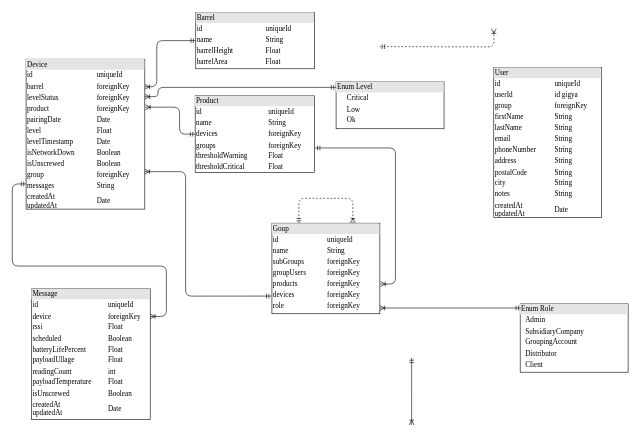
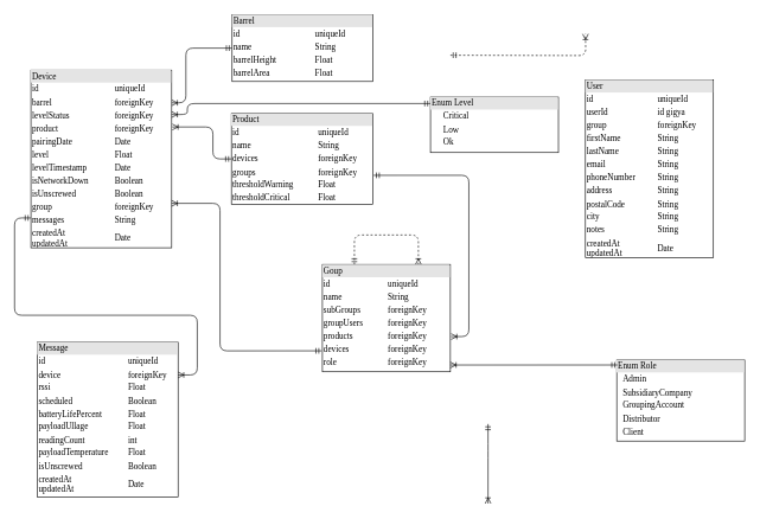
  <mxCell id="0" />
  <mxCell id="1" parent="0" />
  <mxCell id="2" style="edgeStyle=orthogonalEdgeStyle;html=1;dashed=1;labelBackgroundColor=none;startArrow=ERmandOne;endArrow=ERoneToMany;fontFamily=Verdana;fontSize=12;align=left;entryX=0.75;entryY=0;entryDx=0;entryDy=0;exitX=0.25;exitY=0;exitDx=0;exitDy=0;" parent="1" source="6" target="6" edge="1"><mxGeometry relative="1" as="geometry"><Array as="points"><mxPoint x="498" y="330" /><mxPoint x="588" y="330" /></Array><mxPoint x="583" y="142" as="sourcePoint" /></mxGeometry></mxCell>
  <mxCell id="3" style="edgeStyle=orthogonalEdgeStyle;html=1;dashed=1;labelBackgroundColor=none;startArrow=ERmandOne;endArrow=ERoneToMany;fontFamily=Verdana;fontSize=12;align=left;" parent="1" edge="1"><mxGeometry relative="1" as="geometry"><mxPoint x="633" y="77" as="sourcePoint" /><mxPoint x="823" y="47" as="targetPoint" /></mxGeometry></mxCell>
  <mxCell id="4" style="edgeStyle=orthogonalEdgeStyle;html=1;labelBackgroundColor=none;startArrow=ERmandOne;endArrow=ERoneToMany;fontFamily=Verdana;fontSize=12;align=left;exitX=0;exitY=0.5;exitDx=0;exitDy=0;entryX=1;entryY=0.184;entryDx=0;entryDy=0;entryPerimeter=0;" parent="1" source="8" target="10" edge="1"><mxGeometry relative="1" as="geometry"><mxPoint x="776" y="397" as="sourcePoint" /><mxPoint x="252" y="122" as="targetPoint" /><Array as="points"><mxPoint x="261" y="67" /><mxPoint x="261" y="144" /></Array></mxGeometry></mxCell>
  <mxCell id="5" value="&lt;div style=&quot;box-sizing: border-box ; width: 100% ; background: #e4e4e4 ; padding: 2px&quot;&gt;Enum Role&lt;/div&gt;&lt;table style=&quot;width: 100% ; font-size: 1em&quot; cellpadding=&quot;2&quot; cellspacing=&quot;0&quot;&gt;&lt;tbody&gt;&lt;tr&gt;&lt;td&gt;&lt;/td&gt;&lt;td&gt;Admin&lt;/td&gt;&lt;/tr&gt;&lt;tr&gt;&lt;td&gt;&lt;br&gt;&lt;/td&gt;&lt;td&gt;SubsidiaryCompany&lt;br&gt;&lt;/td&gt;&lt;/tr&gt;&lt;tr&gt;&lt;td&gt;&lt;/td&gt;&lt;td&gt;GroupingAccount&lt;br&gt;&lt;/td&gt;&lt;/tr&gt;&lt;tr&gt;&lt;td&gt;&lt;/td&gt;&lt;td&gt;Distributor&lt;br&gt;&lt;/td&gt;&lt;/tr&gt;&lt;tr&gt;&lt;td&gt;&lt;br&gt;&lt;/td&gt;&lt;td&gt;Client&lt;br&gt;&lt;/td&gt;&lt;/tr&gt;&lt;tr&gt;&lt;td&gt;&lt;/td&gt;&lt;td&gt;&lt;br&gt;&lt;/td&gt;&lt;/tr&gt;&lt;tr&gt;&lt;td&gt;&lt;br&gt;&lt;/td&gt;&lt;td&gt;&lt;br&gt;&lt;/td&gt;&lt;/tr&gt;&lt;tr&gt;&lt;td&gt;&lt;br&gt;&lt;/td&gt;&lt;td&gt;&lt;br&gt;&lt;/td&gt;&lt;/tr&gt;&lt;tr&gt;&lt;td&gt;&lt;br&gt;&lt;/td&gt;&lt;td&gt;&lt;br&gt;&lt;/td&gt;&lt;/tr&gt;&lt;tr&gt;&lt;td&gt;&lt;br&gt;&lt;/td&gt;&lt;td&gt;&lt;br&gt;&lt;/td&gt;&lt;/tr&gt;&lt;/tbody&gt;&lt;/table&gt;" style="verticalAlign=top;align=left;overflow=fill;html=1;rounded=0;shadow=0;comic=0;labelBackgroundColor=none;strokeWidth=1;fontFamily=Verdana;fontSize=12" parent="1" vertex="1"><mxGeometry x="867" y="506" width="180" height="114" as="geometry" /></mxCell>
  <mxCell id="6" value="&lt;div style=&quot;box-sizing: border-box ; width: 100% ; background: #e4e4e4 ; padding: 2px&quot;&gt;Goup&lt;/div&gt;&lt;table style=&quot;width: 100% ; font-size: 1em&quot; cellpadding=&quot;2&quot; cellspacing=&quot;0&quot;&gt;&lt;tbody&gt;&lt;tr&gt;&lt;td&gt;id&lt;/td&gt;&lt;td&gt;uniqueId&lt;/td&gt;&lt;/tr&gt;&lt;tr&gt;&lt;td&gt;name&lt;br&gt;&lt;/td&gt;&lt;td&gt;String&lt;br&gt;&lt;/td&gt;&lt;/tr&gt;&lt;tr&gt;&lt;td&gt;subGroups&lt;br&gt;&lt;/td&gt;&lt;td&gt;foreignKey&lt;/td&gt;&lt;/tr&gt;&lt;tr&gt;&lt;td&gt;groupUsers&lt;br&gt;&lt;/td&gt;&lt;td&gt;foreignKey&lt;br&gt;&lt;/td&gt;&lt;/tr&gt;&lt;tr&gt;&lt;td&gt;products&lt;br&gt;&lt;/td&gt;&lt;td&gt;foreignKey&lt;br&gt;&lt;/td&gt;&lt;/tr&gt;&lt;tr&gt;&lt;td&gt;devices&lt;br&gt;&lt;/td&gt;&lt;td&gt;foreignKey&lt;br&gt;&lt;/td&gt;&lt;/tr&gt;&lt;tr&gt;&lt;td&gt;role&lt;br&gt;&lt;/td&gt;&lt;td&gt;foreignKey&lt;br&gt;&lt;/td&gt;&lt;/tr&gt;&lt;tr&gt;&lt;td&gt;&lt;/td&gt;&lt;td&gt;&lt;/td&gt;&lt;/tr&gt;&lt;/tbody&gt;&lt;/table&gt;" style="verticalAlign=top;align=left;overflow=fill;html=1;rounded=0;shadow=0;comic=0;labelBackgroundColor=none;strokeWidth=1;fontFamily=Verdana;fontSize=12" parent="1" vertex="1"><mxGeometry x="453" y="371.5" width="180" height="151" as="geometry" /></mxCell>
  <mxCell id="7" value="&lt;div style=&quot;box-sizing: border-box ; width: 100% ; background: #e4e4e4 ; padding: 2px&quot;&gt;User&lt;/div&gt;&lt;table style=&quot;width: 100% ; font-size: 1em&quot; cellpadding=&quot;2&quot; cellspacing=&quot;0&quot;&gt;&lt;tbody&gt;&lt;tr&gt;&lt;td&gt;id&lt;/td&gt;&lt;td&gt;uniqueId&lt;/td&gt;&lt;/tr&gt;&lt;tr&gt;&lt;td&gt;userId&lt;/td&gt;&lt;td&gt;id gigya&lt;/td&gt;&lt;/tr&gt;&lt;tr&gt;&lt;td&gt;group&lt;/td&gt;&lt;td&gt;foreignKey&lt;br&gt;&lt;/td&gt;&lt;/tr&gt;&lt;tr&gt;&lt;td&gt;firstName&lt;br&gt;&lt;/td&gt;&lt;td&gt;String&lt;br&gt;&lt;/td&gt;&lt;/tr&gt;&lt;tr&gt;&lt;td&gt;lastName&lt;br&gt;&lt;/td&gt;&lt;td&gt;String&lt;br&gt;&lt;/td&gt;&lt;/tr&gt;&lt;tr&gt;&lt;td&gt;email&lt;/td&gt;&lt;td&gt;String&lt;br&gt;&lt;/td&gt;&lt;/tr&gt;&lt;tr&gt;&lt;td&gt;phoneNumber&lt;br&gt;&lt;/td&gt;&lt;td&gt;String&lt;br&gt;&lt;/td&gt;&lt;/tr&gt;&lt;tr&gt;&lt;td&gt;address&lt;br&gt;&lt;/td&gt;&lt;td&gt;String&lt;br&gt;&lt;/td&gt;&lt;/tr&gt;&lt;tr&gt;&lt;td&gt;postalCode&lt;br&gt;&lt;/td&gt;&lt;td&gt;String&lt;br&gt;&lt;/td&gt;&lt;/tr&gt;&lt;tr&gt;&lt;td&gt;city&lt;/td&gt;&lt;td&gt;String&lt;br&gt;&lt;/td&gt;&lt;/tr&gt;&lt;tr&gt;&lt;td&gt;notes&lt;/td&gt;&lt;td&gt;String&lt;/td&gt;&lt;/tr&gt;&lt;tr&gt;&lt;td&gt;createdAt&lt;br&gt;updatedAt&lt;/td&gt;&lt;td&gt;Date&lt;/td&gt;&lt;/tr&gt;&lt;/tbody&gt;&lt;/table&gt;" style="verticalAlign=top;align=left;overflow=fill;html=1;rounded=0;shadow=0;comic=0;labelBackgroundColor=none;strokeWidth=1;fontFamily=Verdana;fontSize=12" parent="1" vertex="1"><mxGeometry x="823" y="112" width="180" height="250" as="geometry" /></mxCell>
  <mxCell id="8" value="&lt;div style=&quot;box-sizing: border-box ; width: 100% ; background: #e4e4e4 ; padding: 2px&quot;&gt;Barrel&lt;/div&gt;&lt;table style=&quot;width: 100% ; font-size: 1em&quot; cellpadding=&quot;2&quot; cellspacing=&quot;0&quot;&gt;&lt;tbody&gt;&lt;tr&gt;&lt;td&gt;id&lt;/td&gt;&lt;td&gt;uniqueId&lt;/td&gt;&lt;/tr&gt;&lt;tr&gt;&lt;td&gt;name&lt;/td&gt;&lt;td&gt;String&lt;br&gt;&lt;/td&gt;&lt;/tr&gt;&lt;tr&gt;&lt;td&gt;barrelHeight&lt;/td&gt;&lt;td&gt;Float&lt;br&gt;&lt;/td&gt;&lt;/tr&gt;&lt;tr&gt;&lt;td&gt;barrelArea&lt;br&gt;&lt;/td&gt;&lt;td&gt;Float&lt;br&gt;&lt;/td&gt;&lt;/tr&gt;&lt;tr&gt;&lt;td&gt;&lt;/td&gt;&lt;td&gt;&lt;/td&gt;&lt;/tr&gt;&lt;tr&gt;&lt;td&gt;&lt;br&gt;&lt;/td&gt;&lt;td&gt;&lt;/td&gt;&lt;/tr&gt;&lt;/tbody&gt;&lt;/table&gt;" style="verticalAlign=top;align=left;overflow=fill;html=1;rounded=0;shadow=0;comic=0;labelBackgroundColor=none;strokeWidth=1;fontFamily=Verdana;fontSize=12" vertex="1" parent="1"><mxGeometry x="326" y="20" width="198" height="94" as="geometry" /></mxCell>
  <mxCell id="9" value="&lt;div style=&quot;box-sizing: border-box ; width: 100% ; background: #e4e4e4 ; padding: 2px&quot;&gt;Message&lt;/div&gt;&lt;table style=&quot;width: 100% ; font-size: 1em&quot; cellpadding=&quot;2&quot; cellspacing=&quot;0&quot;&gt;&lt;tbody&gt;&lt;tr&gt;&lt;td&gt;id&lt;/td&gt;&lt;td&gt;uniqueId&lt;/td&gt;&lt;/tr&gt;&lt;tr&gt;&lt;td&gt;device&lt;/td&gt;&lt;td&gt;foreignKey&lt;br&gt;&lt;/td&gt;&lt;/tr&gt;&lt;tr&gt;&lt;td&gt;rssi&lt;/td&gt;&lt;td&gt;Float&lt;br&gt;&lt;/td&gt;&lt;/tr&gt;&lt;tr&gt;&lt;td&gt;scheduled&lt;br&gt;&lt;/td&gt;&lt;td&gt;Boolean&lt;br&gt;&lt;/td&gt;&lt;/tr&gt;&lt;tr&gt;&lt;td&gt;batteryLifePercent&lt;br&gt;&lt;/td&gt;&lt;td&gt;Float&lt;br&gt;&lt;/td&gt;&lt;/tr&gt;&lt;tr&gt;&lt;td&gt;payloadUllage&lt;/td&gt;&lt;td&gt;Float&lt;br&gt;&lt;/td&gt;&lt;/tr&gt;&lt;tr&gt;&lt;td&gt;readingCount&lt;br&gt;&lt;/td&gt;&lt;td&gt;int&lt;br&gt;&lt;/td&gt;&lt;/tr&gt;&lt;tr&gt;&lt;td&gt;payloadTemperature&lt;br&gt;&lt;/td&gt;&lt;td&gt;Float&lt;br&gt;&lt;/td&gt;&lt;/tr&gt;&lt;tr&gt;&lt;td&gt;isUnscrewed&lt;br&gt;&lt;/td&gt;&lt;td&gt;Boolean&lt;/td&gt;&lt;/tr&gt;&lt;tr&gt;&lt;td&gt;createdAt&lt;br&gt;updatedAt&lt;/td&gt;&lt;td&gt;Date&lt;/td&gt;&lt;/tr&gt;&lt;/tbody&gt;&lt;/table&gt;" style="verticalAlign=top;align=left;overflow=fill;html=1;rounded=0;shadow=0;comic=0;labelBackgroundColor=none;strokeWidth=1;fontFamily=Verdana;fontSize=12" vertex="1" parent="1"><mxGeometry x="52" y="481" width="198" height="218" as="geometry" /></mxCell>
  <mxCell id="10" value="&lt;div style=&quot;box-sizing: border-box ; width: 100% ; background: #e4e4e4 ; padding: 2px&quot;&gt;Device&lt;/div&gt;&lt;table style=&quot;width: 100% ; font-size: 1em&quot; cellpadding=&quot;2&quot; cellspacing=&quot;0&quot;&gt;&lt;tbody&gt;&lt;tr&gt;&lt;td&gt;id&lt;/td&gt;&lt;td&gt;uniqueId&lt;/td&gt;&lt;/tr&gt;&lt;tr&gt;&lt;td&gt;barrel&lt;br&gt;&lt;/td&gt;&lt;td&gt;foreignKey&lt;br&gt;&lt;/td&gt;&lt;/tr&gt;&lt;tr&gt;&lt;td&gt;levelStatus&lt;br&gt;&lt;/td&gt;&lt;td&gt;foreignKey&lt;br&gt;&lt;/td&gt;&lt;/tr&gt;&lt;tr&gt;&lt;td&gt;product&lt;br&gt;&lt;/td&gt;&lt;td&gt;foreignKey&lt;br&gt;&lt;/td&gt;&lt;/tr&gt;&lt;tr&gt;&lt;td&gt;pairingDate&lt;br&gt;&lt;/td&gt;&lt;td&gt;Date&lt;br&gt;&lt;/td&gt;&lt;/tr&gt;&lt;tr&gt;&lt;td&gt;level&lt;/td&gt;&lt;td&gt;Float&lt;br&gt;&lt;/td&gt;&lt;/tr&gt;&lt;tr&gt;&lt;td&gt;levelTimestamp&lt;br&gt;&lt;/td&gt;&lt;td&gt;Date&lt;br&gt;&lt;/td&gt;&lt;/tr&gt;&lt;tr&gt;&lt;td&gt;isNetworkDown&lt;br&gt;&lt;/td&gt;&lt;td&gt;Boolean&lt;br&gt;&lt;/td&gt;&lt;/tr&gt;&lt;tr&gt;&lt;td&gt;isUnscrewed&lt;br&gt;&lt;/td&gt;&lt;td&gt;Boolean&lt;br&gt;&lt;/td&gt;&lt;/tr&gt;&lt;tr&gt;&lt;td&gt;group&lt;/td&gt;&lt;td&gt;foreignKey&lt;br&gt;&lt;/td&gt;&lt;/tr&gt;&lt;tr&gt;&lt;td&gt;messages&lt;/td&gt;&lt;td&gt;String&lt;/td&gt;&lt;/tr&gt;&lt;tr&gt;&lt;td&gt;createdAt&lt;br&gt;updatedAt&lt;/td&gt;&lt;td&gt;Date&lt;/td&gt;&lt;/tr&gt;&lt;/tbody&gt;&lt;/table&gt;" style="verticalAlign=top;align=left;overflow=fill;html=1;rounded=0;shadow=0;comic=0;labelBackgroundColor=none;strokeWidth=1;fontFamily=Verdana;fontSize=12" vertex="1" parent="1"><mxGeometry x="43" y="98" width="198" height="250" as="geometry" /></mxCell>
  <mxCell id="11" value="&lt;div style=&quot;box-sizing: border-box ; width: 100% ; background: #e4e4e4 ; padding: 2px&quot;&gt;Product&lt;/div&gt;&lt;table style=&quot;width: 100% ; font-size: 1em&quot; cellpadding=&quot;2&quot; cellspacing=&quot;0&quot;&gt;&lt;tbody&gt;&lt;tr&gt;&lt;td&gt;id&lt;/td&gt;&lt;td&gt;uniqueId&lt;/td&gt;&lt;/tr&gt;&lt;tr&gt;&lt;td&gt;name&lt;br&gt;&lt;/td&gt;&lt;td&gt;String&lt;br&gt;&lt;/td&gt;&lt;/tr&gt;&lt;tr&gt;&lt;td&gt;devices&lt;br&gt;&lt;/td&gt;&lt;td&gt;foreignKey&lt;/td&gt;&lt;/tr&gt;&lt;tr&gt;&lt;td&gt;groups&lt;br&gt;&lt;/td&gt;&lt;td&gt;foreignKey&lt;br&gt;&lt;/td&gt;&lt;/tr&gt;&lt;tr&gt;&lt;td&gt;thresholdWarning&lt;br&gt;&lt;/td&gt;&lt;td&gt;Float&lt;br&gt;&lt;/td&gt;&lt;/tr&gt;&lt;tr&gt;&lt;td&gt;thresholdCritical&lt;br&gt;&lt;/td&gt;&lt;td&gt;Float&lt;/td&gt;&lt;/tr&gt;&lt;tr&gt;&lt;td&gt;&lt;/td&gt;&lt;td&gt;&lt;/td&gt;&lt;/tr&gt;&lt;/tbody&gt;&lt;/table&gt;" style="verticalAlign=top;align=left;overflow=fill;html=1;rounded=0;shadow=0;comic=0;labelBackgroundColor=none;strokeWidth=1;fontFamily=Verdana;fontSize=12" vertex="1" parent="1"><mxGeometry x="325" y="159" width="199" height="128" as="geometry" /></mxCell>
- <mxCell id="12" value="&lt;div style=&quot;box-sizing: border-box ; width: 100% ; background: #e4e4e4 ; padding: 2px&quot;&gt;Enum Level&lt;/div&gt;&lt;table style=&quot;width: 100% ; font-size: 1em&quot; cellpadding=&quot;2&quot; cellspacing=&quot;0&quot;&gt;&lt;tbody&gt;&lt;tr&gt;&lt;td&gt;&lt;/td&gt;&lt;td&gt;Critical&lt;/td&gt;&lt;/tr&gt;&lt;tr&gt;&lt;td&gt;&lt;br&gt;&lt;/td&gt;&lt;td&gt;Low&lt;br&gt;&lt;/td&gt;&lt;/tr&gt;&lt;tr&gt;&lt;td&gt;&lt;/td&gt;&lt;td&gt;Ok&lt;/td&gt;&lt;/tr&gt;&lt;tr&gt;&lt;td&gt;&lt;/td&gt;&lt;td&gt;&lt;br&gt;&lt;/td&gt;&lt;/tr&gt;&lt;tr&gt;&lt;td&gt;&lt;br&gt;&lt;/td&gt;&lt;td&gt;&lt;br&gt;&lt;/td&gt;&lt;/tr&gt;&lt;tr&gt;&lt;td&gt;&lt;br&gt;&lt;/td&gt;&lt;td&gt;&lt;br&gt;&lt;/td&gt;&lt;/tr&gt;&lt;tr&gt;&lt;td&gt;&lt;br&gt;&lt;/td&gt;&lt;td&gt;&lt;br&gt;&lt;/td&gt;&lt;/tr&gt;&lt;tr&gt;&lt;td&gt;&lt;br&gt;&lt;/td&gt;&lt;td&gt;&lt;br&gt;&lt;/td&gt;&lt;/tr&gt;&lt;/tbody&gt;&lt;/table&gt;" style="verticalAlign=top;align=left;overflow=fill;html=1;rounded=0;shadow=0;comic=0;labelBackgroundColor=none;strokeWidth=1;fontFamily=Verdana;fontSize=12" vertex="1" parent="1"><mxGeometry x="560" y="136" width="180" height="78" as="geometry" /></mxCell>
+ <mxCell id="12" value="&lt;div style=&quot;box-sizing: border-box ; width: 100% ; background: #e4e4e4 ; padding: 2px&quot;&gt;Enum Level&lt;/div&gt;&lt;table style=&quot;width: 100% ; font-size: 1em&quot; cellpadding=&quot;2&quot; cellspacing=&quot;0&quot;&gt;&lt;tbody&gt;&lt;tr&gt;&lt;td&gt;&lt;/td&gt;&lt;td&gt;Critical&lt;/td&gt;&lt;/tr&gt;&lt;tr&gt;&lt;td&gt;&lt;br&gt;&lt;/td&gt;&lt;td&gt;Low&lt;br&gt;&lt;/td&gt;&lt;/tr&gt;&lt;tr&gt;&lt;td&gt;&lt;/td&gt;&lt;td&gt;Ok&lt;/td&gt;&lt;/tr&gt;&lt;tr&gt;&lt;td&gt;&lt;/td&gt;&lt;td&gt;&lt;br&gt;&lt;/td&gt;&lt;/tr&gt;&lt;tr&gt;&lt;td&gt;&lt;br&gt;&lt;/td&gt;&lt;td&gt;&lt;br&gt;&lt;/td&gt;&lt;/tr&gt;&lt;tr&gt;&lt;td&gt;&lt;br&gt;&lt;/td&gt;&lt;td&gt;&lt;br&gt;&lt;/td&gt;&lt;/tr&gt;&lt;tr&gt;&lt;td&gt;&lt;br&gt;&lt;/td&gt;&lt;td&gt;&lt;br&gt;&lt;/td&gt;&lt;/tr&gt;&lt;tr&gt;&lt;td&gt;&lt;br&gt;&lt;/td&gt;&lt;td&gt;&lt;br&gt;&lt;/td&gt;&lt;/tr&gt;&lt;/tbody&gt;&lt;/table&gt;" style="verticalAlign=top;align=left;overflow=fill;html=1;rounded=0;shadow=0;comic=0;labelBackgroundColor=none;strokeWidth=1;fontFamily=Verdana;fontSize=12" vertex="1" parent="1"><mxGeometry x="605" y="136" width="180" height="78" as="geometry" /></mxCell>
  <mxCell id="13" style="edgeStyle=orthogonalEdgeStyle;html=1;entryX=1.006;entryY=0.672;labelBackgroundColor=none;startArrow=ERmandOne;endArrow=ERoneToMany;fontFamily=Verdana;fontSize=12;align=left;entryDx=0;entryDy=0;entryPerimeter=0;exitX=1.005;exitY=0.68;exitDx=0;exitDy=0;exitPerimeter=0;" edge="1" parent="1" source="11" target="6"><mxGeometry relative="1" as="geometry"><mxPoint x="560" y="240" as="sourcePoint" /><mxPoint x="632.5" y="479" as="targetPoint" /><Array as="points"><mxPoint x="659" y="246" /><mxPoint x="659" y="473" /></Array></mxGeometry></mxCell>
  <mxCell id="14" style="edgeStyle=orthogonalEdgeStyle;html=1;entryX=1;entryY=0.937;labelBackgroundColor=none;startArrow=ERmandOne;endArrow=ERoneToMany;fontFamily=Verdana;fontSize=12;align=left;entryDx=0;entryDy=0;entryPerimeter=0;exitX=0.006;exitY=0.061;exitDx=0;exitDy=0;exitPerimeter=0;" edge="1" parent="1" source="5" target="6"><mxGeometry relative="1" as="geometry"><mxPoint x="831" y="513" as="sourcePoint" /><mxPoint x="796" y="529" as="targetPoint" /><Array as="points" /></mxGeometry></mxCell>
  <mxCell id="15" style="edgeStyle=orthogonalEdgeStyle;html=1;entryX=1.005;entryY=0.32;labelBackgroundColor=none;startArrow=ERmandOne;endArrow=ERoneToMany;fontFamily=Verdana;fontSize=12;align=left;exitX=0;exitY=0.5;exitDx=0;exitDy=0;entryDx=0;entryDy=0;entryPerimeter=0;" edge="1" parent="1" source="11" target="10"><mxGeometry relative="1" as="geometry"><mxPoint x="299" y="213" as="sourcePoint" /><mxPoint x="299" y="325" as="targetPoint" /><Array as="points"><mxPoint x="299" y="223" /><mxPoint x="299" y="178" /></Array></mxGeometry></mxCell>
  <mxCell id="16" style="edgeStyle=orthogonalEdgeStyle;html=1;entryX=0.5;entryY=0;labelBackgroundColor=none;startArrow=ERmandOne;endArrow=ERoneToMany;fontFamily=Verdana;fontSize=12;align=left;" edge="1" parent="1"><mxGeometry relative="1" as="geometry"><mxPoint x="686" y="596" as="sourcePoint" /><mxPoint x="686" y="708" as="targetPoint" /><Array as="points"><mxPoint x="686" y="634" /><mxPoint x="686" y="634" /></Array></mxGeometry></mxCell>
  <mxCell id="17" style="edgeStyle=orthogonalEdgeStyle;html=1;entryX=1;entryY=0.75;labelBackgroundColor=none;startArrow=ERmandOne;endArrow=ERoneToMany;fontFamily=Verdana;fontSize=12;align=left;exitX=-0.006;exitY=0.805;exitDx=0;exitDy=0;entryDx=0;entryDy=0;exitPerimeter=0;" edge="1" parent="1" source="6" target="10"><mxGeometry relative="1" as="geometry"><mxPoint x="309" y="306" as="sourcePoint" /><mxPoint x="309" y="418" as="targetPoint" /><Array as="points"><mxPoint x="309" y="493" /><mxPoint x="309" y="286" /></Array></mxGeometry></mxCell>
  <mxCell id="18" style="edgeStyle=orthogonalEdgeStyle;html=1;entryX=1;entryY=0.25;labelBackgroundColor=none;startArrow=ERmandOne;endArrow=ERoneToMany;fontFamily=Verdana;fontSize=12;align=left;exitX=0;exitY=0.115;exitDx=0;exitDy=0;exitPerimeter=0;entryDx=0;entryDy=0;" edge="1" parent="1" source="12" target="10"><mxGeometry relative="1" as="geometry"><mxPoint x="696" y="606" as="sourcePoint" /><mxPoint x="696" y="718" as="targetPoint" /><Array as="points"><mxPoint x="263" y="145" /><mxPoint x="263" y="161" /></Array></mxGeometry></mxCell>
  <mxCell id="19" style="edgeStyle=orthogonalEdgeStyle;html=1;entryX=1;entryY=0.211;labelBackgroundColor=none;startArrow=ERmandOne;endArrow=ERoneToMany;fontFamily=Verdana;fontSize=12;align=left;exitX=0;exitY=0.832;exitDx=0;exitDy=0;exitPerimeter=0;entryDx=0;entryDy=0;entryPerimeter=0;" edge="1" parent="1" source="10" target="9"><mxGeometry relative="1" as="geometry"><mxPoint x="706" y="616" as="sourcePoint" /><mxPoint x="706" y="728" as="targetPoint" /><Array as="points"><mxPoint x="20" y="306" /><mxPoint x="20" y="443" /><mxPoint x="277" y="443" /><mxPoint x="277" y="527" /></Array></mxGeometry></mxCell>
